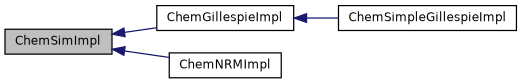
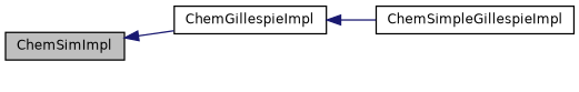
  digraph {
    rankdir=LR
    node [color=black fillcolor=white fontname=Helvetica fontsize=10 shape=record style=filled]
    edge [color=midnightblue dir=back fontname=Helvetica fontsize=10 labelfontname=Helvetica labelfontsize=10 style=solid]
    n1 [fillcolor=grey75 fontcolor=black height=0.2 label=ChemSimImpl width=0.4]
    n2 [height=0.2 label=ChemGillespieImpl width=0.4]
-   n3 [height=0.2 label=ChemNRMImpl width=0.4]
    n4 [height=0.2 label=ChemSimpleGillespieImpl width=0.4]
    n1 -> n2
-   n1 -> n3
    n2 -> n4
  }
